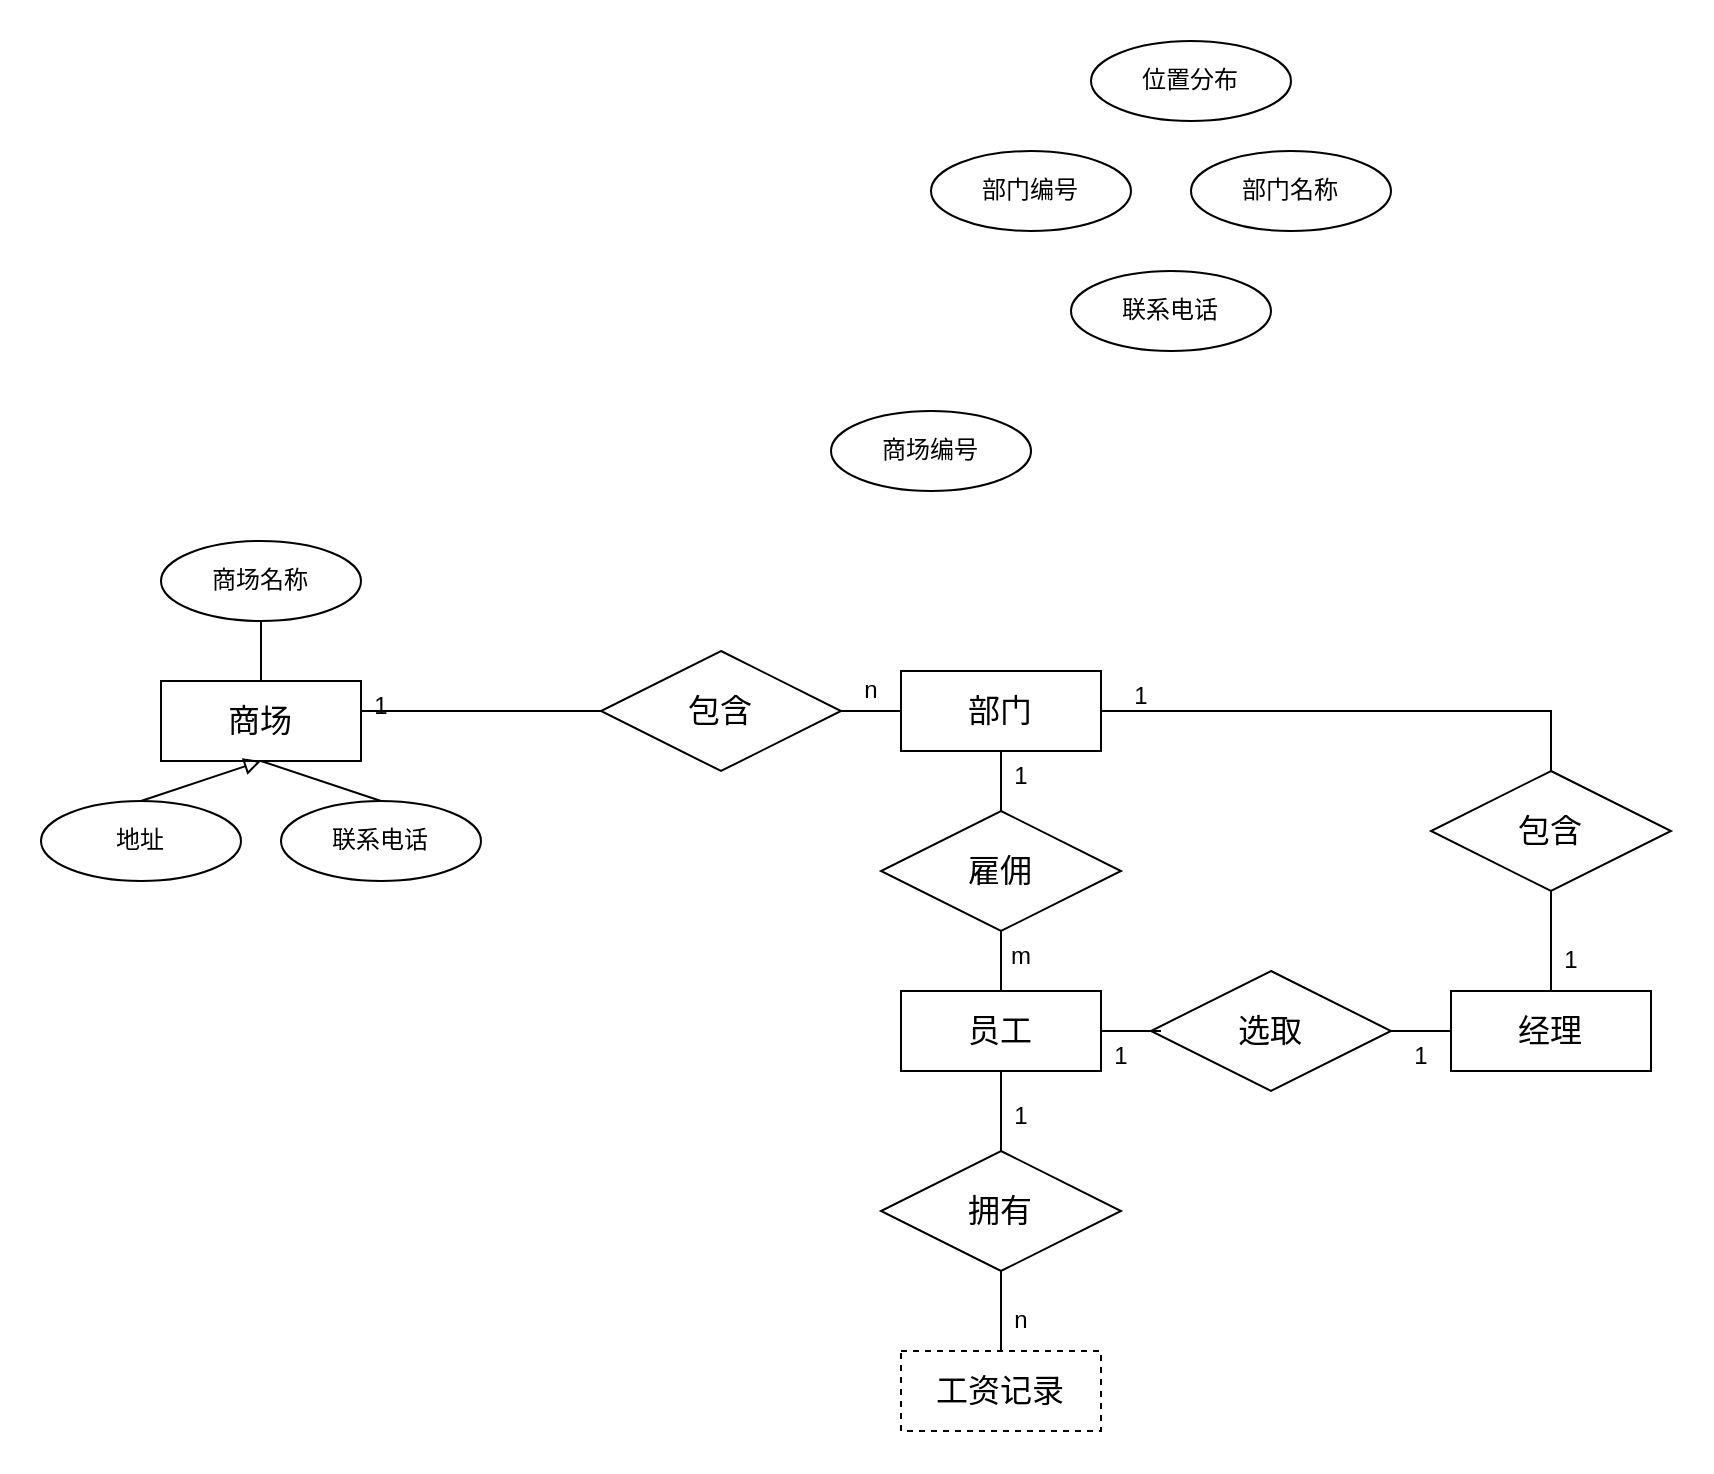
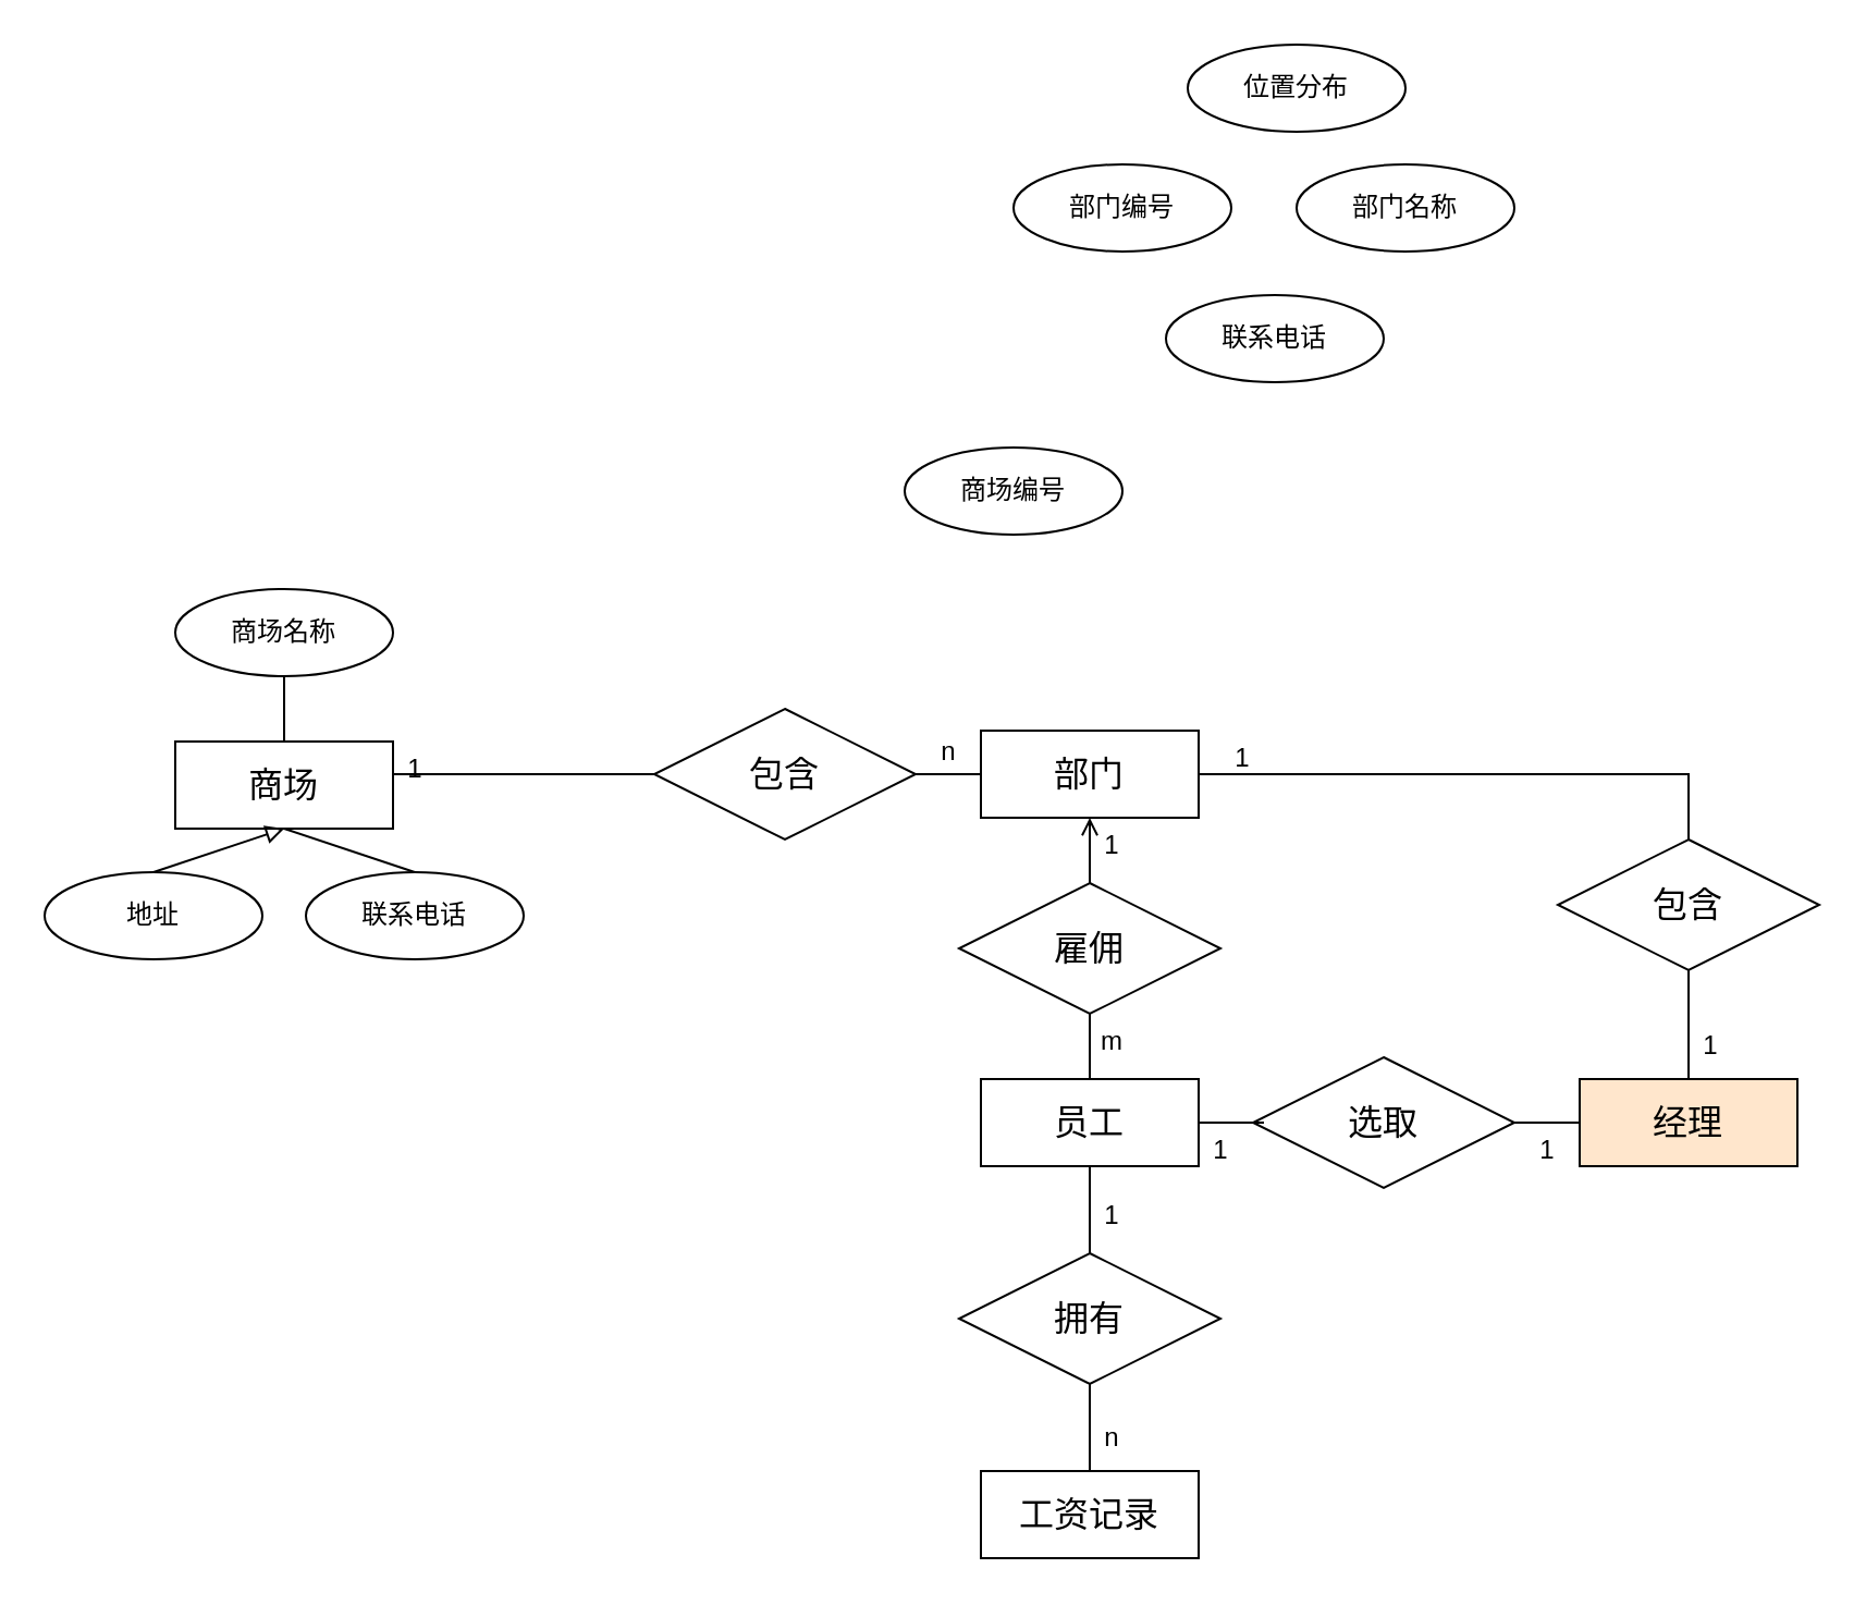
  <mxCell id="0" />
  <mxCell id="1" parent="0" />
  <mxCell id="2" value="商场" style="whiteSpace=wrap;html=1;align=center;fontSize=16;" parent="1" vertex="1"><mxGeometry x="80" y="340" width="100" height="40" as="geometry" /></mxCell>
  <mxCell id="3" value="部门" style="whiteSpace=wrap;html=1;align=center;fontSize=16;" parent="1" vertex="1"><mxGeometry x="450" y="335" width="100" height="40" as="geometry" /></mxCell>
- <mxCell id="4" value="经理" style="whiteSpace=wrap;html=1;align=center;fontSize=16;" parent="1" vertex="1"><mxGeometry x="725" y="495" width="100" height="40" as="geometry" /></mxCell>
+ <mxCell id="4" value="经理" style="whiteSpace=wrap;html=1;align=center;fontSize=16;fillColor=#ffe6cc;" parent="1" vertex="1"><mxGeometry x="725" y="495" width="100" height="40" as="geometry" /></mxCell>
  <mxCell id="5" value="员工" style="whiteSpace=wrap;html=1;align=center;fontSize=16;" parent="1" vertex="1"><mxGeometry x="450" y="495" width="100" height="40" as="geometry" /></mxCell>
- <mxCell id="6" value="工资记录" style="whiteSpace=wrap;html=1;align=center;fontSize=16;dashed=1;" parent="1" vertex="1"><mxGeometry x="450" y="675" width="100" height="40" as="geometry" /></mxCell>
+ <mxCell id="6" value="工资记录" style="whiteSpace=wrap;html=1;align=center;fontSize=16;" parent="1" vertex="1"><mxGeometry x="450" y="675" width="100" height="40" as="geometry" /></mxCell>
  <mxCell id="7" value="包含" style="shape=rhombus;perimeter=rhombusPerimeter;whiteSpace=wrap;html=1;align=center;fontSize=16;" parent="1" vertex="1"><mxGeometry x="300" y="325" width="120" height="60" as="geometry" /></mxCell>
  <mxCell id="8" value="选取" style="shape=rhombus;perimeter=rhombusPerimeter;whiteSpace=wrap;html=1;align=center;fontSize=16;" parent="1" vertex="1"><mxGeometry x="575" y="485" width="120" height="60" as="geometry" /></mxCell>
  <mxCell id="9" value="雇佣" style="shape=rhombus;perimeter=rhombusPerimeter;whiteSpace=wrap;html=1;align=center;fontSize=16;" parent="1" vertex="1"><mxGeometry x="440" y="405" width="120" height="60" as="geometry" /></mxCell>
  <mxCell id="10" value="包含" style="shape=rhombus;perimeter=rhombusPerimeter;whiteSpace=wrap;html=1;align=center;fontSize=16;" parent="1" vertex="1"><mxGeometry x="715" y="385" width="120" height="60" as="geometry" /></mxCell>
  <mxCell id="11" value="拥有" style="shape=rhombus;perimeter=rhombusPerimeter;whiteSpace=wrap;html=1;align=center;fontSize=16;" parent="1" vertex="1"><mxGeometry x="440" y="575" width="120" height="60" as="geometry" /></mxCell>
  <mxCell id="12" value="" style="line;strokeWidth=1;rotatable=0;dashed=0;labelPosition=right;align=left;verticalAlign=middle;spacingTop=0;spacingLeft=6;points=[];portConstraint=eastwest;fontSize=16;" parent="1" vertex="1"><mxGeometry x="180" y="350" width="120" height="10" as="geometry" /></mxCell>
  <mxCell id="13" value="" style="line;strokeWidth=1;rotatable=0;dashed=0;labelPosition=right;align=left;verticalAlign=middle;spacingTop=0;spacingLeft=6;points=[];portConstraint=eastwest;fontSize=16;" vertex="1" parent="1"><mxGeometry x="420" y="350" width="30" height="10" as="geometry" /></mxCell>
  <mxCell id="14" value="" style="line;strokeWidth=1;rotatable=0;dashed=0;labelPosition=right;align=left;verticalAlign=middle;spacingTop=0;spacingLeft=6;points=[];portConstraint=eastwest;fontSize=16;" vertex="1" parent="1"><mxGeometry x="550" y="510" width="30" height="10" as="geometry" /></mxCell>
  <mxCell id="15" value="" style="line;strokeWidth=1;rotatable=0;dashed=0;labelPosition=right;align=left;verticalAlign=middle;spacingTop=0;spacingLeft=6;points=[];portConstraint=eastwest;fontSize=16;" vertex="1" parent="1"><mxGeometry x="695" y="510" width="30" height="10" as="geometry" /></mxCell>
- <mxCell id="16" value="" style="endArrow=none;html=1;rounded=0;entryX=0.5;entryY=1;entryDx=0;entryDy=0;exitX=0.5;exitY=0;exitDx=0;exitDy=0;" edge="1" parent="1" source="9" target="3"><mxGeometry width="50" height="50" relative="1" as="geometry"><mxPoint x="530" y="655" as="sourcePoint" /><mxPoint x="580" y="605" as="targetPoint" /></mxGeometry></mxCell>
+ <mxCell id="16" value="" style="endArrow=open;html=1;rounded=0;entryX=0.5;entryY=1;entryDx=0;entryDy=0;exitX=0.5;exitY=0;exitDx=0;exitDy=0;" edge="1" parent="1" source="9" target="3"><mxGeometry width="50" height="50" relative="1" as="geometry"><mxPoint x="530" y="655" as="sourcePoint" /><mxPoint x="580" y="605" as="targetPoint" /></mxGeometry></mxCell>
  <mxCell id="17" value="" style="endArrow=none;html=1;rounded=0;entryX=0.5;entryY=1;entryDx=0;entryDy=0;exitX=0.5;exitY=0;exitDx=0;exitDy=0;" edge="1" parent="1" source="5" target="9"><mxGeometry width="50" height="50" relative="1" as="geometry"><mxPoint x="510" y="415" as="sourcePoint" /><mxPoint x="510" y="385" as="targetPoint" /></mxGeometry></mxCell>
  <mxCell id="18" value="" style="endArrow=none;html=1;rounded=0;exitX=1;exitY=0.5;exitDx=0;exitDy=0;entryX=0.5;entryY=0;entryDx=0;entryDy=0;" edge="1" parent="1" source="3" target="10"><mxGeometry width="50" height="50" relative="1" as="geometry"><mxPoint x="530" y="655" as="sourcePoint" /><mxPoint x="580" y="605" as="targetPoint" /><Array as="points"><mxPoint x="775" y="355" /></Array></mxGeometry></mxCell>
  <mxCell id="19" value="" style="endArrow=none;html=1;rounded=0;entryX=0.5;entryY=1;entryDx=0;entryDy=0;exitX=0.5;exitY=0;exitDx=0;exitDy=0;" edge="1" parent="1" source="4" target="10"><mxGeometry width="50" height="50" relative="1" as="geometry"><mxPoint x="530" y="655" as="sourcePoint" /><mxPoint x="580" y="605" as="targetPoint" /></mxGeometry></mxCell>
  <mxCell id="20" value="" style="endArrow=none;html=1;rounded=0;exitX=0.5;exitY=0;exitDx=0;exitDy=0;entryX=0.5;entryY=1;entryDx=0;entryDy=0;" edge="1" parent="1" source="11" target="5"><mxGeometry width="50" height="50" relative="1" as="geometry"><mxPoint x="530" y="555" as="sourcePoint" /><mxPoint x="580" y="505" as="targetPoint" /></mxGeometry></mxCell>
  <mxCell id="21" value="" style="endArrow=none;html=1;rounded=0;exitX=0.5;exitY=0;exitDx=0;exitDy=0;entryX=0.5;entryY=1;entryDx=0;entryDy=0;" edge="1" parent="1" source="6" target="11"><mxGeometry width="50" height="50" relative="1" as="geometry"><mxPoint x="510" y="585" as="sourcePoint" /><mxPoint x="510" y="545" as="targetPoint" /></mxGeometry></mxCell>
  <mxCell id="22" value="1" style="text;html=1;align=center;verticalAlign=middle;resizable=0;points=[];autosize=1;strokeColor=none;fillColor=none;" vertex="1" parent="1"><mxGeometry x="175" y="338" width="30" height="30" as="geometry" /></mxCell>
  <mxCell id="23" value="n" style="text;html=1;align=center;verticalAlign=middle;resizable=0;points=[];autosize=1;strokeColor=none;fillColor=none;" vertex="1" parent="1"><mxGeometry x="420" y="330" width="30" height="30" as="geometry" /></mxCell>
  <mxCell id="24" value="1" style="text;html=1;align=center;verticalAlign=middle;resizable=0;points=[];autosize=1;strokeColor=none;fillColor=none;" vertex="1" parent="1"><mxGeometry x="555" y="333" width="30" height="30" as="geometry" /></mxCell>
  <mxCell id="25" value="1" style="text;html=1;align=center;verticalAlign=middle;resizable=0;points=[];autosize=1;strokeColor=none;fillColor=none;" vertex="1" parent="1"><mxGeometry x="770" y="465" width="30" height="30" as="geometry" /></mxCell>
  <mxCell id="26" value="1" style="text;html=1;align=center;verticalAlign=middle;resizable=0;points=[];autosize=1;strokeColor=none;fillColor=none;" vertex="1" parent="1"><mxGeometry x="495" y="373" width="30" height="30" as="geometry" /></mxCell>
  <mxCell id="27" value="m" style="text;html=1;align=center;verticalAlign=middle;resizable=0;points=[];autosize=1;strokeColor=none;fillColor=none;" vertex="1" parent="1"><mxGeometry x="495" y="463" width="30" height="30" as="geometry" /></mxCell>
  <mxCell id="28" value="1" style="text;html=1;align=center;verticalAlign=middle;resizable=0;points=[];autosize=1;strokeColor=none;fillColor=none;" vertex="1" parent="1"><mxGeometry x="495" y="543" width="30" height="30" as="geometry" /></mxCell>
  <mxCell id="29" value="n" style="text;html=1;align=center;verticalAlign=middle;resizable=0;points=[];autosize=1;strokeColor=none;fillColor=none;" vertex="1" parent="1"><mxGeometry x="495" y="645" width="30" height="30" as="geometry" /></mxCell>
  <mxCell id="30" value="1" style="text;html=1;align=center;verticalAlign=middle;resizable=0;points=[];autosize=1;strokeColor=none;fillColor=none;" vertex="1" parent="1"><mxGeometry x="545" y="513" width="30" height="30" as="geometry" /></mxCell>
  <mxCell id="31" value="1" style="text;html=1;align=center;verticalAlign=middle;resizable=0;points=[];autosize=1;strokeColor=none;fillColor=none;" vertex="1" parent="1"><mxGeometry x="695" y="513" width="30" height="30" as="geometry" /></mxCell>
  <mxCell id="32" value="商场编号" style="ellipse;whiteSpace=wrap;html=1;align=center;" vertex="1" parent="1"><mxGeometry x="415" y="205" width="100" height="40" as="geometry" /></mxCell>
  <mxCell id="33" style="rounded=0;orthogonalLoop=1;jettySize=auto;html=1;exitX=0.5;exitY=1;exitDx=0;exitDy=0;entryX=0.5;entryY=0;entryDx=0;entryDy=0;endArrow=none;endFill=0;" edge="1" parent="1" source="34" target="2"><mxGeometry relative="1" as="geometry" /></mxCell>
  <mxCell id="34" value="商场名称" style="ellipse;whiteSpace=wrap;html=1;align=center;" vertex="1" parent="1"><mxGeometry x="80" y="270" width="100" height="40" as="geometry" /></mxCell>
  <mxCell id="35" style="rounded=0;orthogonalLoop=1;jettySize=auto;html=1;exitX=0.5;exitY=0;exitDx=0;exitDy=0;entryX=0.5;entryY=1;entryDx=0;entryDy=0;endArrow=block;endFill=0;" edge="1" parent="1" source="36" target="2"><mxGeometry relative="1" as="geometry" /></mxCell>
  <mxCell id="36" value="地址" style="ellipse;whiteSpace=wrap;html=1;align=center;" vertex="1" parent="1"><mxGeometry x="20" y="400" width="100" height="40" as="geometry" /></mxCell>
  <mxCell id="37" style="rounded=0;orthogonalLoop=1;jettySize=auto;html=1;exitX=0.5;exitY=0;exitDx=0;exitDy=0;endArrow=none;endFill=0;" edge="1" parent="1" source="38"><mxGeometry relative="1" as="geometry"><mxPoint x="130" y="380" as="targetPoint" /></mxGeometry></mxCell>
  <mxCell id="38" value="联系电话" style="ellipse;whiteSpace=wrap;html=1;align=center;" vertex="1" parent="1"><mxGeometry x="140" y="400" width="100" height="40" as="geometry" /></mxCell>
  <mxCell id="39" value="部门编号" style="ellipse;whiteSpace=wrap;html=1;align=center;" vertex="1" parent="1"><mxGeometry x="465" y="75" width="100" height="40" as="geometry" /></mxCell>
  <mxCell id="40" value="部门名称" style="ellipse;whiteSpace=wrap;html=1;align=center;" vertex="1" parent="1"><mxGeometry x="595" y="75" width="100" height="40" as="geometry" /></mxCell>
  <mxCell id="41" value="位置分布" style="ellipse;whiteSpace=wrap;html=1;align=center;" vertex="1" parent="1"><mxGeometry x="545" y="20" width="100" height="40" as="geometry" /></mxCell>
  <mxCell id="42" value="联系电话" style="ellipse;whiteSpace=wrap;html=1;align=center;" vertex="1" parent="1"><mxGeometry x="535" y="135" width="100" height="40" as="geometry" /></mxCell>
